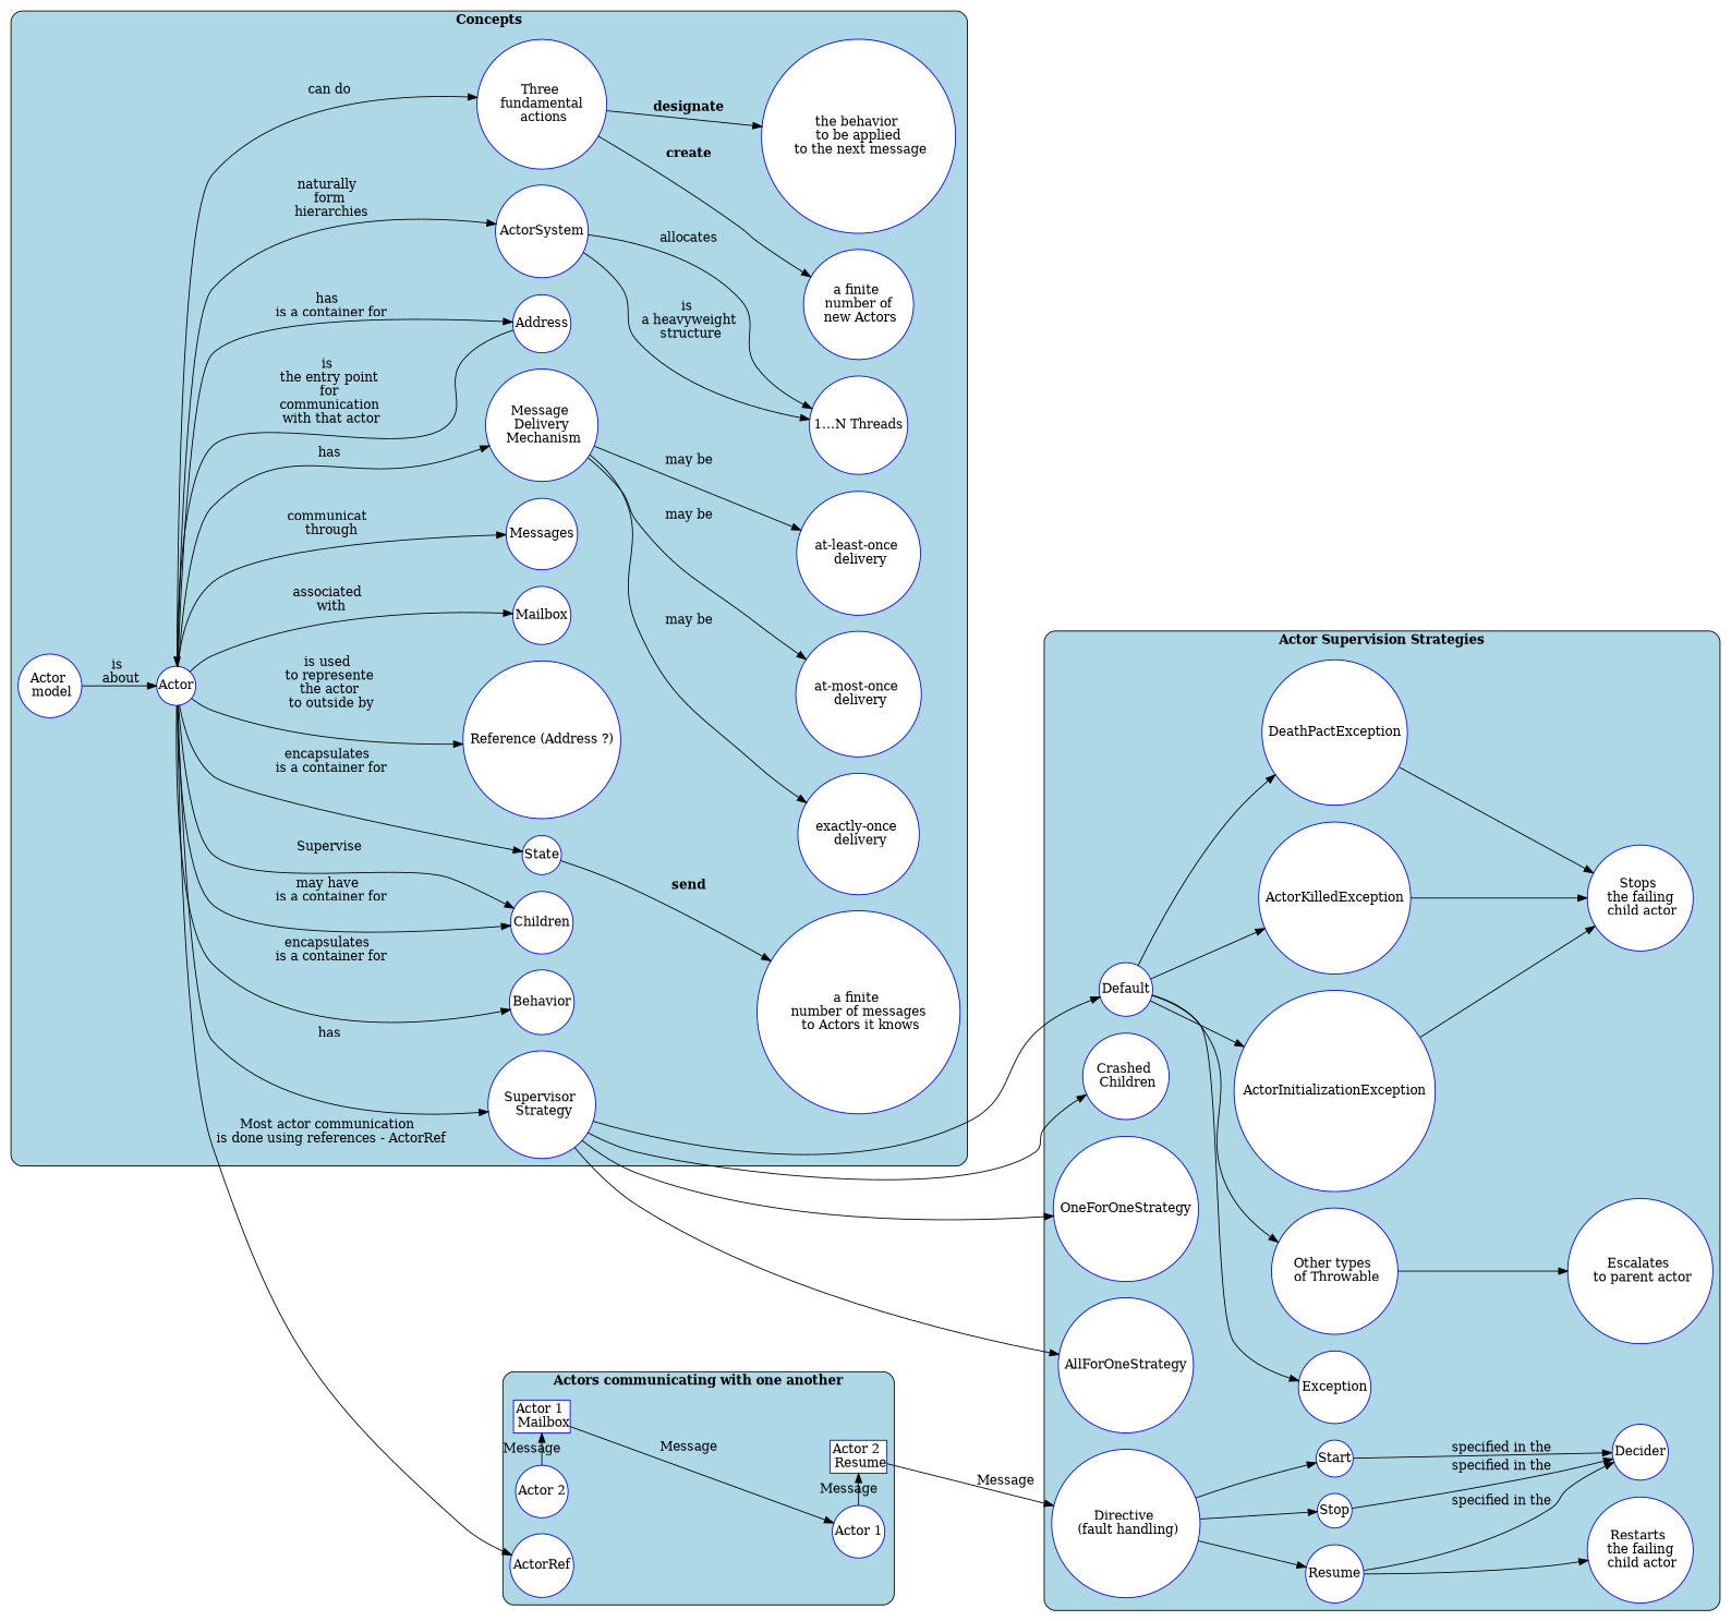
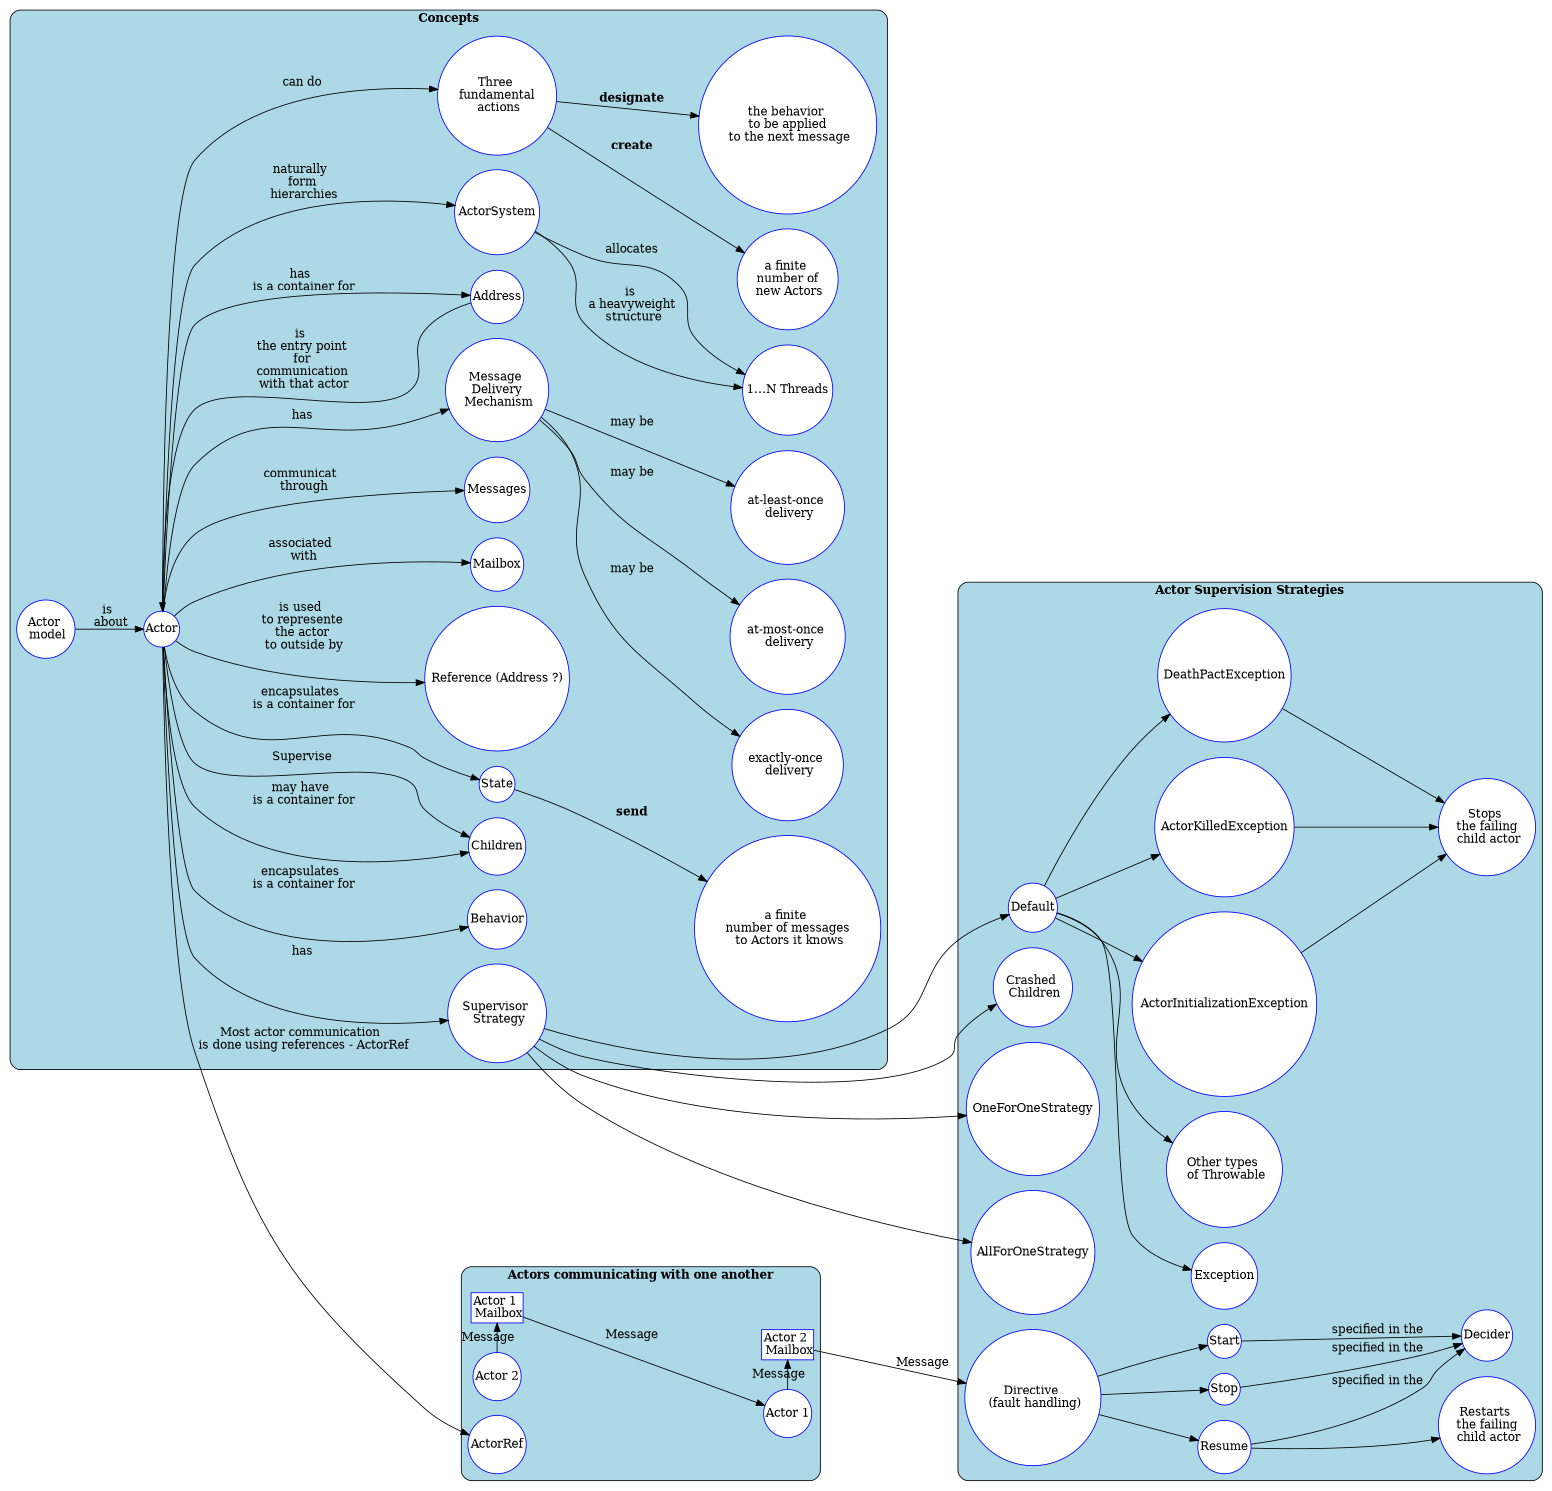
  digraph {
    compound=true
    rankdir=LR
    node [color=blue fillcolor=white margin=0 shape=circle style=filled]
    "Actor \n model"
    Actor
    State
    Behavior
    Children
    "Supervisor \n Strategy"
    "Reference (Address ?)"
    Address
    Mailbox
    Messages
    "Message \n Delivery \n Mechanism"
    ActorSystem
    "Three \n fundamental \n actions"
    "at-most-once \n delivery"
    "at-least-once \n delivery"
    "exactly-once \n delivery"
    "1…N Threads"
    "a finite \n number of messages \n to Actors it knows"
    "a finite \n number of \n new Actors"
    "the behavior \n to be applied \n to the next message"
    n21 [label="Actor 1"]
-   n22 [label="Actor 2 \n Resume" shape=box]
+   n22 [label="Actor 2 \n Mailbox" shape=box]
    n23 [label="Actor 2"]
    n24 [label="Actor 1 \n Mailbox" shape=box]
    ActorRef
    Default
    "Crashed \n Children"
    OneForOneStrategy
    AllForOneStrategy
    ActorInitializationException
    ActorKilledException
    DeathPactException
    Exception
    "Other types \n of Throwable"
    "Stops \n the failing \n child actor"
    "Restarts \n the failing \n child actor"
-   "Escalates \n to parent actor"
    "Directive \n (fault handling)"
    Stop
    Start
    Resume
    Decider
    subgraph cluster_1 {
      bgcolor=lightblue
      label=<<B>Concepts</B>>
      style=rounded
      "Actor \n model"
      Actor
      State
      Behavior
      Children
      "Supervisor \n Strategy"
      "Reference (Address ?)"
      Address
      Mailbox
      Messages
      "Message \n Delivery \n Mechanism"
      ActorSystem
      "Three \n fundamental \n actions"
      "at-most-once \n delivery"
      "at-least-once \n delivery"
      "exactly-once \n delivery"
      "1…N Threads"
      "a finite \n number of messages \n to Actors it knows"
      "a finite \n number of \n new Actors"
      "the behavior \n to be applied \n to the next message"
    }
    subgraph cluster_2 {
      bgcolor=lightblue
      label=<<B>Actors communicating with one another</B>>
      style=rounded
      ActorRef
      subgraph sub_3 {
        bgcolor=lightblue
        label=<<B>Actors communicating with one another</B>>
        rank=same
        style=rounded
        n21
        n22
      }
      subgraph sub_4 {
        bgcolor=lightblue
        label=<<B>Actors communicating with one another</B>>
        rank=same
        style=rounded
        n23
        n24
      }
    }
    subgraph cluster_5 {
      bgcolor=lightblue
      label=<<B>Actor Supervision Strategies</B>>
      style=rounded
      Default
      "Crashed \n Children"
      OneForOneStrategy
      AllForOneStrategy
      ActorInitializationException
      ActorKilledException
      DeathPactException
      Exception
      "Other types \n of Throwable"
      "Stops \n the failing \n child actor"
      "Restarts \n the failing \n child actor"
-     "Escalates \n to parent actor"
      "Directive \n (fault handling)"
      Stop
      Start
      Resume
      Decider
    }
    "Actor \n model" -> Actor [label="is \n about"]
    Actor -> State [label="encapsulates \n is a container for"]
    Actor -> Behavior [label="encapsulates \n is a container for"]
    Actor -> Children [label="may have \n is a container for"]
    Actor -> Children [label=Supervise]
    Actor -> "Supervisor \n Strategy" [label=has]
    Actor -> "Reference (Address ?)" [label="is used \n to represente \n the actor \n to outside by"]
    Actor -> Address [label="has \n is a container for"]
    Actor -> Mailbox [label="associated \n with"]
    Actor -> Messages [label="communicat \n through"]
    Actor -> "Message \n Delivery \n Mechanism" [label=has]
    Actor -> ActorSystem [label="naturally \n form \n hierarchies"]
    Actor -> "Three \n fundamental \n actions" [label="can do"]
    Actor -> ActorRef [label="Most actor communication \n is done using references - ActorRef"]
    State -> "a finite \n number of messages \n to Actors it knows" [label=<<B>send</B>>]
    "Supervisor \n Strategy" -> Default
    "Supervisor \n Strategy" -> "Crashed \n Children" [lable="is the policy \n to apply for"]
    "Supervisor \n Strategy" -> OneForOneStrategy
    "Supervisor \n Strategy" -> AllForOneStrategy
    Address -> Actor [label="is \n the entry point \n for \n communication \n with that actor"]
    "Message \n Delivery \n Mechanism" -> "at-most-once \n delivery" [label="may be"]
    "Message \n Delivery \n Mechanism" -> "at-least-once \n delivery" [label="may be"]
    "Message \n Delivery \n Mechanism" -> "exactly-once \n delivery" [label="may be"]
    ActorSystem -> "1…N Threads" [label="is \n a heavyweight \n structure"]
    ActorSystem -> "1…N Threads" [label=allocates]
    "Three \n fundamental \n actions" -> "a finite \n number of \n new Actors" [label=<<B>create</B>>]
    "Three \n fundamental \n actions" -> "the behavior \n to be applied \n to the next message" [label=<<B>designate</B>>]
    n21 -> n22 [label=Message]
    n22 -> "Directive \n (fault handling)" [label=Message]
    n23 -> n24 [label=Message]
    n24 -> n21 [label=Message]
    Default -> ActorInitializationException
    Default -> ActorKilledException
    Default -> DeathPactException
    Default -> Exception
    Default -> "Other types \n of Throwable"
    ActorInitializationException -> "Stops \n the failing \n child actor"
    ActorKilledException -> "Stops \n the failing \n child actor"
    DeathPactException -> "Stops \n the failing \n child actor"
-   "Other types \n of Throwable" -> "Escalates \n to parent actor"
    "Directive \n (fault handling)" -> Stop
    "Directive \n (fault handling)" -> Start
    "Directive \n (fault handling)" -> Resume
    Stop -> Decider [label="specified in the"]
    Start -> Decider [label="specified in the"]
    Resume -> "Restarts \n the failing \n child actor"
    Resume -> Decider [label="specified in the"]
  }
